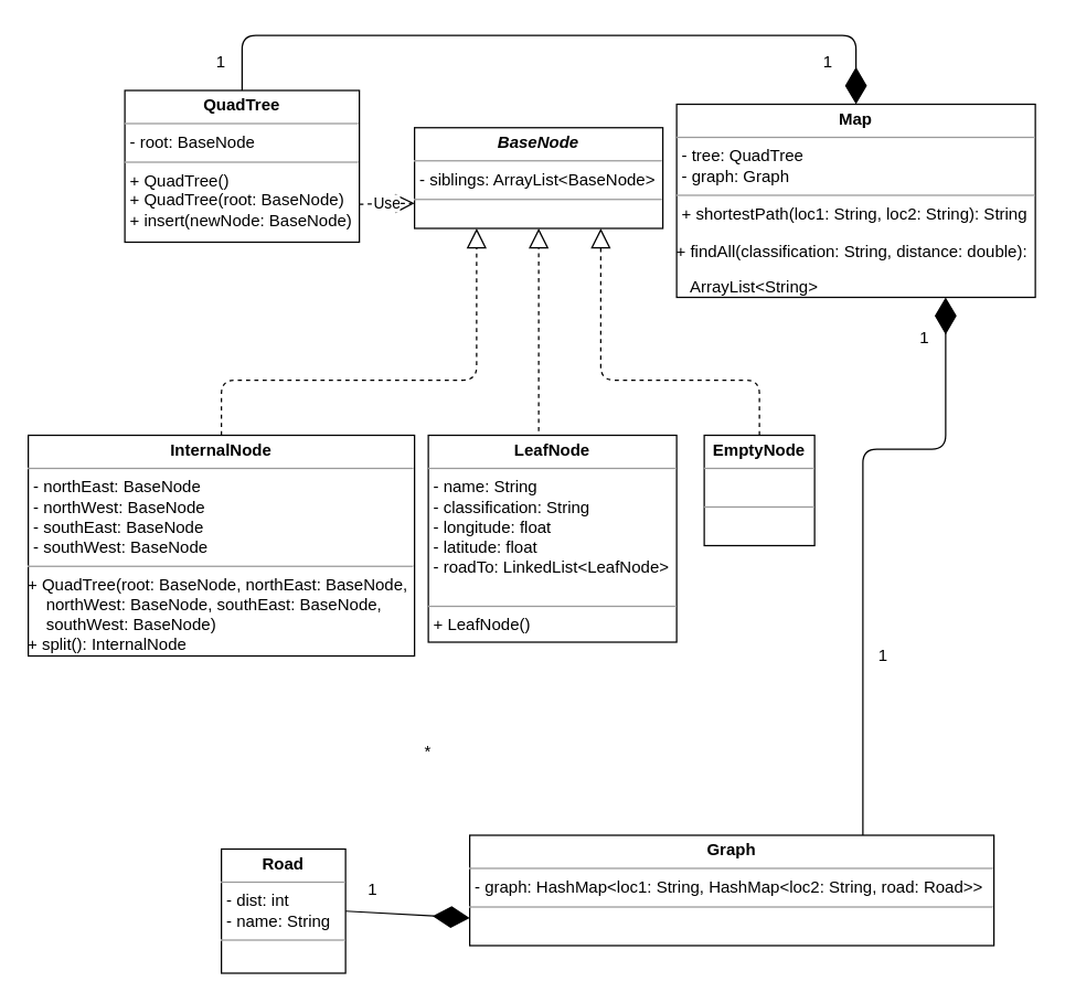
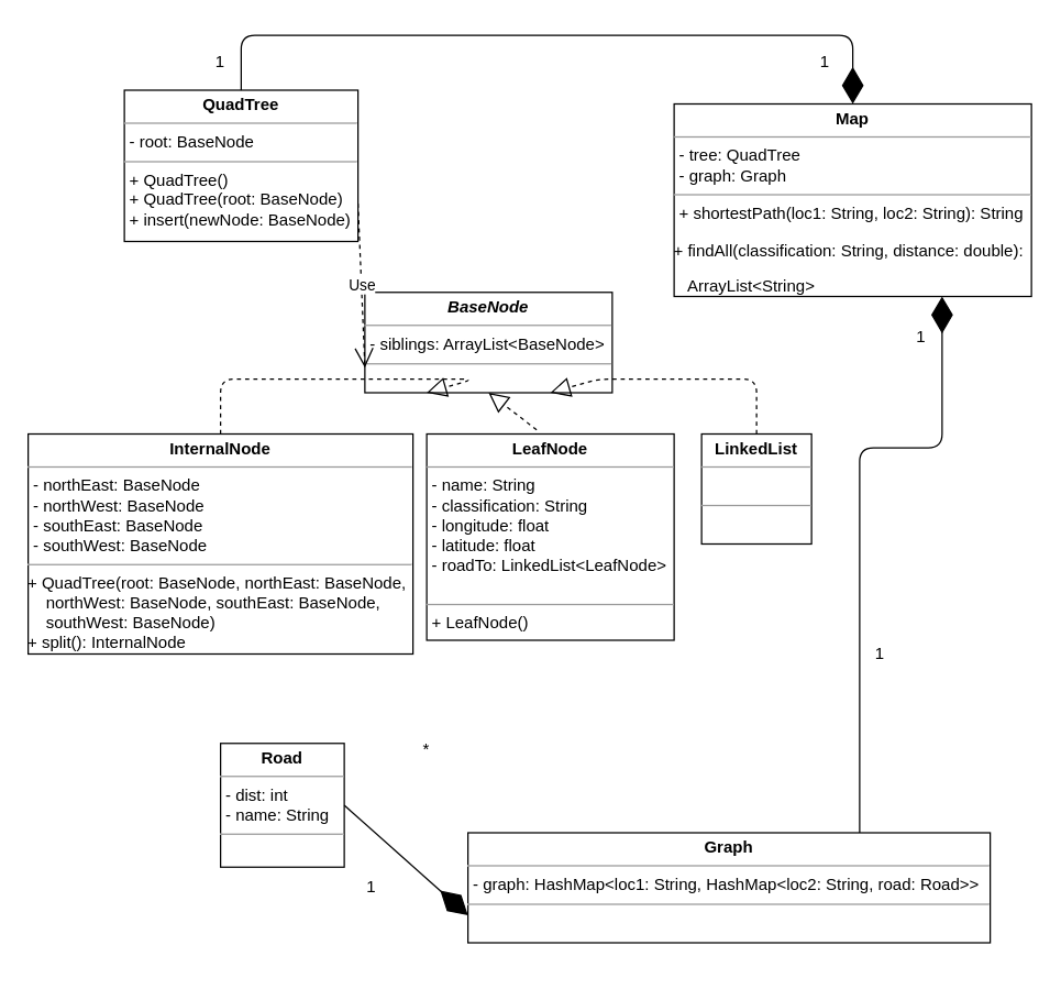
  <mxCell id="0" />
  <mxCell id="1" parent="0" />
  <mxCell id="2" value="&lt;p style=&quot;margin: 0px ; margin-top: 4px ; text-align: center&quot;&gt;&lt;b&gt;QuadTree&lt;/b&gt;&lt;/p&gt;&lt;hr size=&quot;1&quot;&gt;&lt;p style=&quot;margin: 0px ; margin-left: 4px&quot;&gt;- root: BaseNode&lt;br&gt;&lt;/p&gt;&lt;hr size=&quot;1&quot;&gt;&lt;p style=&quot;margin: 0px ; margin-left: 4px&quot;&gt;+ QuadTree()&lt;/p&gt;&lt;p style=&quot;margin: 0px ; margin-left: 4px&quot;&gt;+ QuadTree(root: BaseNode)&lt;/p&gt;&lt;p style=&quot;margin: 0px ; margin-left: 4px&quot;&gt;+ insert(newNode: BaseNode)&lt;/p&gt;&lt;p style=&quot;margin: 0px ; margin-left: 4px&quot;&gt;&lt;br&gt;&lt;/p&gt;&lt;p style=&quot;margin: 0px ; margin-left: 4px&quot;&gt;&lt;br&gt;&lt;/p&gt;&lt;p style=&quot;margin: 0px ; margin-left: 4px&quot;&gt;&lt;br&gt;&lt;/p&gt;&lt;p style=&quot;margin: 0px ; margin-left: 4px&quot;&gt;&lt;br&gt;&lt;/p&gt;" style="verticalAlign=top;align=left;overflow=fill;fontSize=12;fontFamily=Helvetica;html=1;rounded=0;shadow=0;comic=0;labelBackgroundColor=none;strokeColor=#000000;strokeWidth=1;fillColor=#ffffff;" vertex="1" parent="1"><mxGeometry x="90" y="60" width="170" height="110" as="geometry" /></mxCell>
  <mxCell id="3" value="&lt;p style=&quot;margin: 0px ; margin-top: 4px ; text-align: center&quot;&gt;&lt;b&gt;LeafNode&lt;/b&gt;&lt;/p&gt;&lt;hr size=&quot;1&quot;&gt;&lt;p style=&quot;margin: 0px ; margin-left: 4px&quot;&gt;- name: String&lt;/p&gt;&lt;p style=&quot;margin: 0px ; margin-left: 4px&quot;&gt;- classification: String&lt;/p&gt;&lt;p style=&quot;margin: 0px ; margin-left: 4px&quot;&gt;- longitude: float&lt;/p&gt;&lt;p style=&quot;margin: 0px ; margin-left: 4px&quot;&gt;- latitude: float&lt;/p&gt;&lt;p style=&quot;margin: 0px ; margin-left: 4px&quot;&gt;- roadTo: LinkedList&amp;lt;LeafNode&amp;gt;&lt;/p&gt;&lt;br&gt;&lt;hr size=&quot;1&quot;&gt;&lt;p style=&quot;margin: 0px ; margin-left: 4px&quot;&gt;+ LeafNode()&lt;/p&gt;&lt;p style=&quot;margin: 0px ; margin-left: 4px&quot;&gt;&lt;br&gt;&lt;/p&gt;" style="verticalAlign=top;align=left;overflow=fill;fontSize=12;fontFamily=Helvetica;html=1;rounded=0;shadow=0;comic=0;labelBackgroundColor=none;strokeColor=#000000;strokeWidth=1;fillColor=#ffffff;" vertex="1" parent="1"><mxGeometry x="310" y="310" width="180" height="150" as="geometry" /></mxCell>
  <mxCell id="4" value="&lt;p style=&quot;margin: 0px ; margin-top: 4px ; text-align: center&quot;&gt;&lt;b&gt;InternalNode&lt;/b&gt;&lt;/p&gt;&lt;hr size=&quot;1&quot;&gt;&lt;p style=&quot;margin: 0px ; margin-left: 4px&quot;&gt;- northEast: BaseNode&lt;br&gt;&lt;/p&gt;&lt;p style=&quot;margin: 0px ; margin-left: 4px&quot;&gt;- northWest: BaseNode&lt;br&gt;&lt;/p&gt;&lt;p style=&quot;margin: 0px ; margin-left: 4px&quot;&gt;- southEast: BaseNode&lt;br&gt;&lt;/p&gt;&lt;p style=&quot;margin: 0px ; margin-left: 4px&quot;&gt;- southWest: BaseNode&lt;br&gt;&lt;/p&gt;&lt;hr size=&quot;1&quot;&gt;+ QuadTree(root: BaseNode, northEast: BaseNode,&lt;br&gt;&amp;nbsp; &amp;nbsp; northWest: BaseNode, southEast: BaseNode,&lt;br&gt;&amp;nbsp; &amp;nbsp; southWest: BaseNode)&lt;br&gt;+ split(): InternalNode&lt;br&gt;" style="verticalAlign=top;align=left;overflow=fill;fontSize=12;fontFamily=Helvetica;html=1;rounded=0;shadow=0;comic=0;labelBackgroundColor=none;strokeColor=#000000;strokeWidth=1;fillColor=#ffffff;" vertex="1" parent="1"><mxGeometry x="20" y="310" width="280" height="160" as="geometry" /></mxCell>
- <mxCell id="5" value="&lt;p style=&quot;margin: 0px ; margin-top: 4px ; text-align: center&quot;&gt;&lt;b&gt;&lt;i&gt;BaseNode&lt;/i&gt;&lt;/b&gt;&lt;/p&gt;&lt;hr size=&quot;1&quot;&gt;&lt;p style=&quot;margin: 0px ; margin-left: 4px&quot;&gt;- siblings: ArrayList&amp;lt;BaseNode&amp;gt;&lt;/p&gt;&lt;hr size=&quot;1&quot;&gt;&lt;p style=&quot;margin: 0px ; margin-left: 4px&quot;&gt;&lt;br&gt;&lt;/p&gt;" style="verticalAlign=top;align=left;overflow=fill;fontSize=12;fontFamily=Helvetica;html=1;rounded=0;shadow=0;comic=0;labelBackgroundColor=none;strokeColor=#000000;strokeWidth=1;fillColor=#ffffff;" vertex="1" parent="1"><mxGeometry x="300" y="87" width="180" height="73" as="geometry" /></mxCell>
+ <mxCell id="5" value="&lt;p style=&quot;margin: 0px ; margin-top: 4px ; text-align: center&quot;&gt;&lt;b&gt;&lt;i&gt;BaseNode&lt;/i&gt;&lt;/b&gt;&lt;/p&gt;&lt;hr size=&quot;1&quot;&gt;&lt;p style=&quot;margin: 0px ; margin-left: 4px&quot;&gt;- siblings: ArrayList&amp;lt;BaseNode&amp;gt;&lt;/p&gt;&lt;hr size=&quot;1&quot;&gt;&lt;p style=&quot;margin: 0px ; margin-left: 4px&quot;&gt;&lt;br&gt;&lt;/p&gt;" style="verticalAlign=top;align=left;overflow=fill;fontSize=12;fontFamily=Helvetica;html=1;rounded=0;shadow=0;comic=0;labelBackgroundColor=none;strokeColor=#000000;strokeWidth=1;fillColor=#ffffff;" vertex="1" parent="1"><mxGeometry x="265" y="207" width="180" height="73" as="geometry" /></mxCell>
  <mxCell id="6" value="" style="endArrow=block;dashed=1;endFill=0;endSize=12;html=1;exitX=0.5;exitY=0;exitDx=0;exitDy=0;entryX=0.25;entryY=1;entryDx=0;entryDy=0;" edge="1" parent="1" source="4" target="5"><mxGeometry width="160" relative="1" as="geometry"><mxPoint x="0" y="480" as="sourcePoint" /><mxPoint x="160" y="480" as="targetPoint" /><Array as="points"><mxPoint x="160" y="270" /><mxPoint x="345" y="270" /></Array></mxGeometry></mxCell>
  <mxCell id="7" value="" style="endArrow=block;dashed=1;endFill=0;endSize=12;html=1;entryX=0.5;entryY=1;entryDx=0;entryDy=0;" edge="1" parent="1" target="5"><mxGeometry width="160" relative="1" as="geometry"><mxPoint x="390" y="307" as="sourcePoint" /><mxPoint x="415" y="237" as="targetPoint" /></mxGeometry></mxCell>
- <mxCell id="8" value="&lt;p style=&quot;margin: 0px ; margin-top: 4px ; text-align: center&quot;&gt;&lt;b&gt;EmptyNode&lt;/b&gt;&lt;/p&gt;&lt;hr size=&quot;1&quot;&gt;&lt;p style=&quot;margin: 0px ; margin-left: 4px&quot;&gt;&lt;br&gt;&lt;/p&gt;&lt;hr size=&quot;1&quot;&gt;&lt;p style=&quot;margin: 0px ; margin-left: 4px&quot;&gt;&lt;br&gt;&lt;/p&gt;" style="verticalAlign=top;align=left;overflow=fill;fontSize=12;fontFamily=Helvetica;html=1;rounded=0;shadow=0;comic=0;labelBackgroundColor=none;strokeColor=#000000;strokeWidth=1;fillColor=#ffffff;" vertex="1" parent="1"><mxGeometry x="510" y="310" width="80" height="80" as="geometry" /></mxCell>
+ <mxCell id="8" value="&lt;p style=&quot;margin: 0px ; margin-top: 4px ; text-align: center&quot;&gt;&lt;b&gt;LinkedList&lt;/b&gt;&lt;/p&gt;&lt;hr size=&quot;1&quot;&gt;&lt;p style=&quot;margin: 0px ; margin-left: 4px&quot;&gt;&lt;br&gt;&lt;/p&gt;&lt;hr size=&quot;1&quot;&gt;&lt;p style=&quot;margin: 0px ; margin-left: 4px&quot;&gt;&lt;br&gt;&lt;/p&gt;" style="verticalAlign=top;align=left;overflow=fill;fontSize=12;fontFamily=Helvetica;html=1;rounded=0;shadow=0;comic=0;labelBackgroundColor=none;strokeColor=#000000;strokeWidth=1;fillColor=#ffffff;" vertex="1" parent="1"><mxGeometry x="510" y="310" width="80" height="80" as="geometry" /></mxCell>
  <mxCell id="9" value="" style="endArrow=block;dashed=1;endFill=0;endSize=12;html=1;exitX=0.5;exitY=0;exitDx=0;exitDy=0;entryX=0.75;entryY=1;entryDx=0;entryDy=0;" edge="1" parent="1" source="8" target="5"><mxGeometry width="160" relative="1" as="geometry"><mxPoint x="280" y="323" as="sourcePoint" /><mxPoint x="473" y="240" as="targetPoint" /><Array as="points"><mxPoint x="550" y="270" /><mxPoint x="435" y="270" /></Array></mxGeometry></mxCell>
  <mxCell id="10" value="&lt;p style=&quot;margin: 0px ; margin-top: 4px ; text-align: center&quot;&gt;&lt;b&gt;Graph&lt;/b&gt;&lt;/p&gt;&lt;hr size=&quot;1&quot;&gt;&lt;p style=&quot;margin: 0px ; margin-left: 4px&quot;&gt;- graph: HashMap&amp;lt;loc1: String, HashMap&amp;lt;loc2: String, road: Road&amp;gt;&amp;gt;&lt;br&gt;&lt;/p&gt;&lt;hr size=&quot;1&quot;&gt;&lt;br&gt;" style="verticalAlign=top;align=left;overflow=fill;fontSize=12;fontFamily=Helvetica;html=1;rounded=0;shadow=0;comic=0;labelBackgroundColor=none;strokeColor=#000000;strokeWidth=1;fillColor=#ffffff;" vertex="1" parent="1"><mxGeometry x="340" y="600" width="380" height="80" as="geometry" /></mxCell>
- <mxCell id="11" value="&lt;p style=&quot;margin: 0px ; margin-top: 4px ; text-align: center&quot;&gt;&lt;b&gt;Road&lt;/b&gt;&lt;/p&gt;&lt;hr size=&quot;1&quot;&gt;&lt;p style=&quot;margin: 0px ; margin-left: 4px&quot;&gt;- dist: int&lt;br&gt;&lt;/p&gt;&lt;p style=&quot;margin: 0px ; margin-left: 4px&quot;&gt;- name: String&lt;/p&gt;&lt;hr size=&quot;1&quot;&gt;&lt;p style=&quot;margin: 0px ; margin-left: 4px&quot;&gt;&lt;br&gt;&lt;/p&gt;" style="verticalAlign=top;align=left;overflow=fill;fontSize=12;fontFamily=Helvetica;html=1;rounded=0;shadow=0;comic=0;labelBackgroundColor=none;strokeColor=#000000;strokeWidth=1;fillColor=#ffffff;" vertex="1" parent="1"><mxGeometry x="160" y="610" width="90" height="90" as="geometry" /></mxCell>
+ <mxCell id="11" value="&lt;p style=&quot;margin: 0px ; margin-top: 4px ; text-align: center&quot;&gt;&lt;b&gt;Road&lt;/b&gt;&lt;/p&gt;&lt;hr size=&quot;1&quot;&gt;&lt;p style=&quot;margin: 0px ; margin-left: 4px&quot;&gt;- dist: int&lt;br&gt;&lt;/p&gt;&lt;p style=&quot;margin: 0px ; margin-left: 4px&quot;&gt;- name: String&lt;/p&gt;&lt;hr size=&quot;1&quot;&gt;&lt;p style=&quot;margin: 0px ; margin-left: 4px&quot;&gt;&lt;br&gt;&lt;/p&gt;" style="verticalAlign=top;align=left;overflow=fill;fontSize=12;fontFamily=Helvetica;html=1;rounded=0;shadow=0;comic=0;labelBackgroundColor=none;strokeColor=#000000;strokeWidth=1;fillColor=#ffffff;" vertex="1" parent="1"><mxGeometry x="160" y="535" width="90" height="90" as="geometry" /></mxCell>
  <mxCell id="12" value="Use" style="endArrow=open;endSize=12;dashed=1;html=1;exitX=1;exitY=0.75;exitDx=0;exitDy=0;entryX=0;entryY=0.75;entryDx=0;entryDy=0;" edge="1" parent="1" source="2" target="5"><mxGeometry width="160" relative="1" as="geometry"><mxPoint x="170" y="220" as="sourcePoint" /><mxPoint x="330" y="220" as="targetPoint" /></mxGeometry></mxCell>
  <mxCell id="13" value="&lt;p style=&quot;margin: 0px ; margin-top: 4px ; text-align: center&quot;&gt;&lt;b&gt;Map&lt;/b&gt;&lt;/p&gt;&lt;hr size=&quot;1&quot;&gt;&lt;p style=&quot;margin: 0px ; margin-left: 4px&quot;&gt;- tree: QuadTree&lt;br&gt;&lt;/p&gt;&lt;p style=&quot;margin: 0px ; margin-left: 4px&quot;&gt;- graph: Graph&lt;/p&gt;&lt;hr size=&quot;1&quot;&gt;&lt;p style=&quot;margin: 0px ; margin-left: 4px&quot;&gt;+ shortestPath(loc1: String, loc2: String): String&lt;/p&gt;&lt;p&gt;+ findAll(classification: String, distance: double):&lt;/p&gt;&lt;p&gt;&amp;nbsp; &amp;nbsp;ArrayList&amp;lt;String&amp;gt;&lt;/p&gt;&lt;p&gt;+ findNearest(classification: String):&lt;/p&gt;&lt;p&gt;&amp;nbsp; &amp;nbsp;String&lt;/p&gt;" style="verticalAlign=top;align=left;overflow=fill;fontSize=12;fontFamily=Helvetica;html=1;rounded=0;shadow=0;comic=0;labelBackgroundColor=none;strokeColor=#000000;strokeWidth=1;fillColor=#ffffff;" vertex="1" parent="1"><mxGeometry x="490" y="70" width="260" height="140" as="geometry" /></mxCell>
  <mxCell id="14" value="" style="endArrow=diamondThin;endFill=1;endSize=24;html=1;exitX=0.75;exitY=0;exitDx=0;exitDy=0;entryX=0.75;entryY=1;entryDx=0;entryDy=0;" edge="1" parent="1" source="10" target="13"><mxGeometry width="160" relative="1" as="geometry"><mxPoint x="470" y="230" as="sourcePoint" /><mxPoint x="640" y="280" as="targetPoint" /><Array as="points"><mxPoint x="625" y="320" /><mxPoint x="685" y="320" /></Array></mxGeometry></mxCell>
  <mxCell id="15" value="" style="endArrow=diamondThin;endFill=1;endSize=24;html=1;entryX=0.5;entryY=0;entryDx=0;entryDy=0;exitX=0.5;exitY=0;exitDx=0;exitDy=0;" edge="1" parent="1" source="2" target="13"><mxGeometry width="160" relative="1" as="geometry"><mxPoint x="470" y="475.5" as="sourcePoint" /><mxPoint x="529" y="144.5" as="targetPoint" /><Array as="points"><mxPoint x="175" y="20" /><mxPoint x="620" y="20" /></Array></mxGeometry></mxCell>
  <mxCell id="16" value="1" style="text;html=1;strokeColor=none;fillColor=none;align=center;verticalAlign=middle;whiteSpace=wrap;rounded=0;" vertex="1" parent="1"><mxGeometry x="660" y="230" width="20" height="20" as="geometry" /></mxCell>
  <mxCell id="17" value="1" style="text;html=1;strokeColor=none;fillColor=none;align=center;verticalAlign=middle;whiteSpace=wrap;rounded=0;" vertex="1" parent="1"><mxGeometry x="590" y="30" width="20" height="20" as="geometry" /></mxCell>
  <mxCell id="18" value="1" style="text;html=1;strokeColor=none;fillColor=none;align=center;verticalAlign=middle;whiteSpace=wrap;rounded=0;" vertex="1" parent="1"><mxGeometry x="630" y="460" width="20" height="20" as="geometry" /></mxCell>
  <mxCell id="19" value="1" style="text;html=1;strokeColor=none;fillColor=none;align=center;verticalAlign=middle;whiteSpace=wrap;rounded=0;" vertex="1" parent="1"><mxGeometry x="150" y="30" width="20" height="20" as="geometry" /></mxCell>
  <mxCell id="20" value="" style="endArrow=diamondThin;endFill=1;endSize=24;html=1;entryX=0;entryY=0.75;entryDx=0;entryDy=0;exitX=1;exitY=0.5;exitDx=0;exitDy=0;" edge="1" parent="1" source="11" target="10"><mxGeometry width="160" relative="1" as="geometry"><mxPoint x="281" y="711" as="sourcePoint" /><mxPoint x="340" y="380" as="targetPoint" /></mxGeometry></mxCell>
  <mxCell id="21" value="*" style="text;html=1;strokeColor=none;fillColor=none;align=center;verticalAlign=middle;whiteSpace=wrap;rounded=0;" vertex="1" parent="1"><mxGeometry x="300" y="530" width="20" height="20" as="geometry" /></mxCell>
  <mxCell id="22" value="1" style="text;html=1;strokeColor=none;fillColor=none;align=center;verticalAlign=middle;whiteSpace=wrap;rounded=0;" vertex="1" parent="1"><mxGeometry x="260" y="630" width="20" height="20" as="geometry" /></mxCell>
